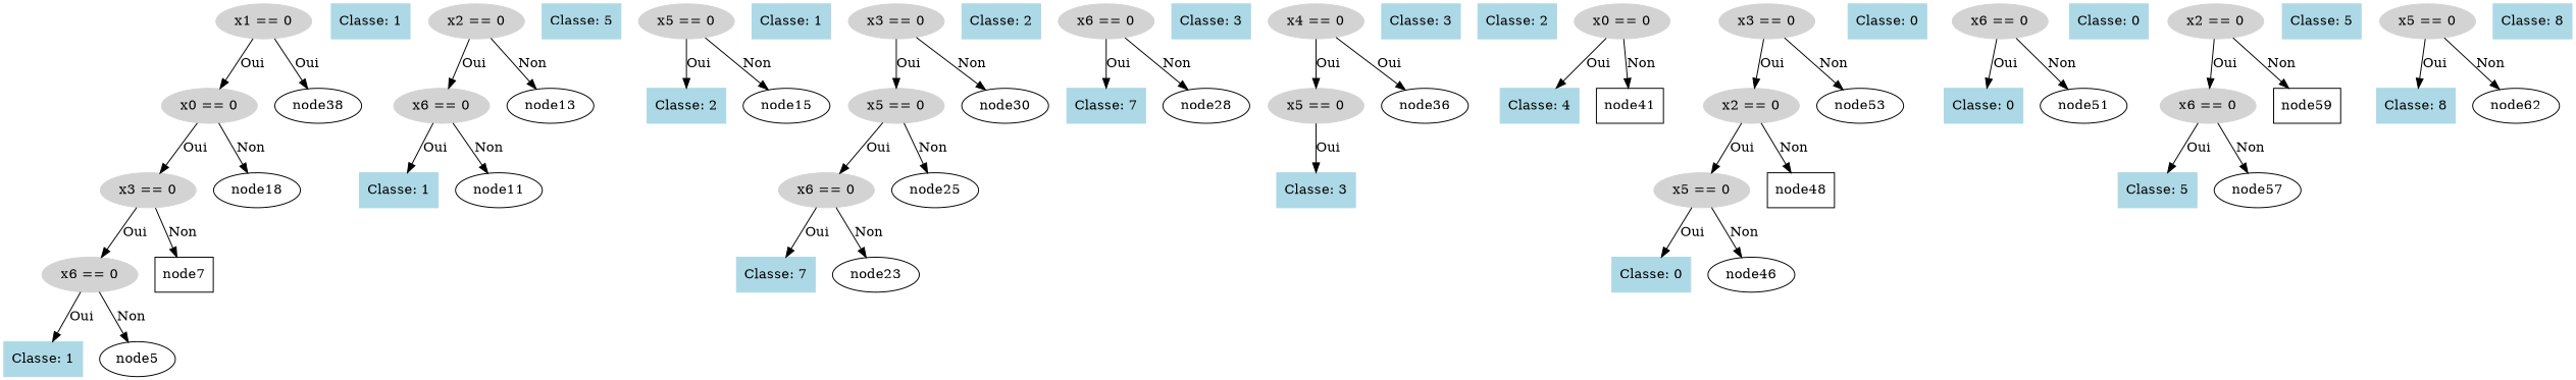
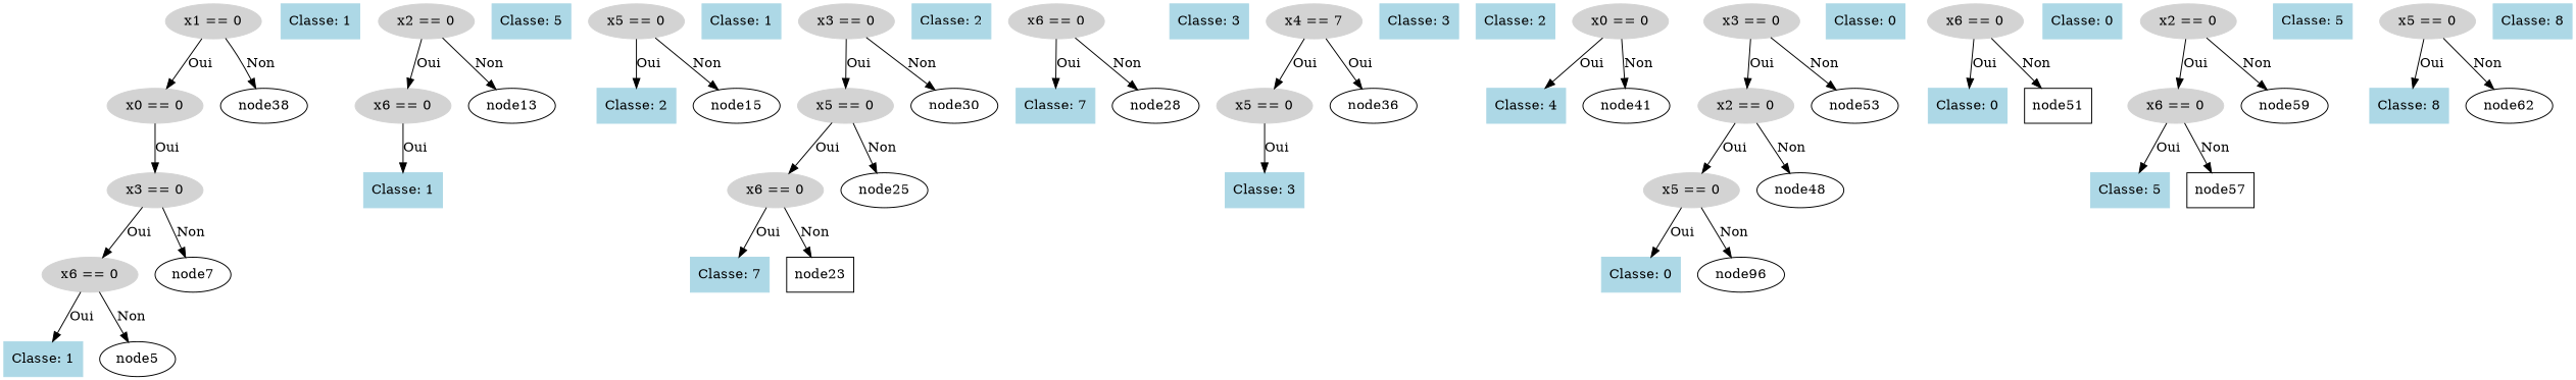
  digraph {
    node [color=lightblue shape=box style=filled]
    n1 [color=lightgray label="x1 == 0" shape=ellipse]
    n2 [color=lightgray label="x0 == 0" shape=ellipse]
    node38 [color="" shape="" style=""]
    n4 [color=lightgray label="x3 == 0" shape=ellipse]
-   node18 [color="" shape="" style=""]
    n6 [color=lightgray label="x6 == 0" shape=ellipse]
-   node7 [color="" style=""]
+   node7 [color="" shape="" style=""]
    n8 [label="Classe: 1"]
    node5 [color="" shape="" style=""]
    n10 [label="Classe: 1"]
    n11 [color=lightgray label="x2 == 0" shape=ellipse]
    n12 [color=lightgray label="x6 == 0" shape=ellipse]
    node13 [color="" shape="" style=""]
    n14 [label="Classe: 1"]
-   node11 [color="" shape="" style=""]
    n16 [label="Classe: 5"]
    n17 [color=lightgray label="x5 == 0" shape=ellipse]
    n18 [label="Classe: 2"]
    n19 [label=node15 color="" shape="" style=""]
    n20 [label="Classe: 1"]
    n21 [color=lightgray label="x3 == 0" shape=ellipse]
    n22 [color=lightgray label="x5 == 0" shape=ellipse]
    node30 [color="" shape="" style=""]
    n24 [color=lightgray label="x6 == 0" shape=ellipse]
    node25 [color="" shape="" style=""]
    n26 [label="Classe: 7"]
-   node23 [color="" shape="" style=""]
+   node23 [color="" style=""]
    n28 [label="Classe: 2"]
    n29 [color=lightgray label="x6 == 0" shape=ellipse]
    n30 [label="Classe: 7"]
    node28 [color="" shape="" style=""]
    n32 [label="Classe: 3"]
-   n33 [color=lightgray label="x4 == 0" shape=ellipse]
+   n33 [color=lightgray label="x4 == 7" shape=ellipse]
    n34 [color=lightgray label="x5 == 0" shape=ellipse]
    node36 [color="" shape="" style=""]
    n36 [label="Classe: 3"]
    n37 [label="Classe: 3"]
    n38 [label="Classe: 2"]
    n39 [color=lightgray label="x0 == 0" shape=ellipse]
    n40 [label="Classe: 4"]
-   node41 [color="" style=""]
+   node41 [color="" shape="" style=""]
    n42 [color=lightgray label="x3 == 0" shape=ellipse]
    n43 [color=lightgray label="x2 == 0" shape=ellipse]
    node53 [color="" shape="" style=""]
    n45 [color=lightgray label="x5 == 0" shape=ellipse]
-   node48 [color="" style=""]
+   node48 [color="" shape="" style=""]
    n47 [label="Classe: 0"]
-   node46 [color="" shape="" style=""]
+   node46 [label=node96 color="" shape="" style=""]
    n49 [label="Classe: 0"]
    n50 [color=lightgray label="x6 == 0" shape=ellipse]
    n51 [label="Classe: 0"]
-   node51 [color="" shape="" style=""]
+   node51 [color="" style=""]
    n53 [label="Classe: 0"]
    n54 [color=lightgray label="x2 == 0" shape=ellipse]
    n55 [color=lightgray label="x6 == 0" shape=ellipse]
-   node59 [color="" style=""]
+   node59 [color="" shape="" style=""]
    n57 [label="Classe: 5"]
-   node57 [color="" shape="" style=""]
+   node57 [color="" style=""]
    n59 [label="Classe: 5"]
    n60 [color=lightgray label="x5 == 0" shape=ellipse]
    n61 [label="Classe: 8"]
    node62 [color="" shape="" style=""]
    n63 [label="Classe: 8"]
    n1 -> n2 [label=Oui]
-   n1 -> node38 [label=Oui]
+   n1 -> node38 [label=Non]
    n2 -> n4 [label=Oui]
-   n2 -> node18 [label=Non]
    n4 -> n6 [label=Oui]
    n4 -> node7 [label=Non]
    n6 -> n8 [label=Oui]
    n6 -> node5 [label=Non]
    n11 -> n12 [label=Oui]
    n11 -> node13 [label=Non]
    n12 -> n14 [label=Oui]
-   n12 -> node11 [label=Non]
    n17 -> n18 [label=Oui]
    n17 -> n19 [label=Non]
    n21 -> n22 [label=Oui]
    n21 -> node30 [label=Non]
    n22 -> n24 [label=Oui]
    n22 -> node25 [label=Non]
    n24 -> n26 [label=Oui]
    n24 -> node23 [label=Non]
    n29 -> n30 [label=Oui]
    n29 -> node28 [label=Non]
    n33 -> n34 [label=Oui]
    n33 -> node36 [label=Oui]
    n34 -> n36 [label=Oui]
    n39 -> n40 [label=Oui]
    n39 -> node41 [label=Non]
    n42 -> n43 [label=Oui]
    n42 -> node53 [label=Non]
    n43 -> n45 [label=Oui]
    n43 -> node48 [label=Non]
    n45 -> n47 [label=Oui]
    n45 -> node46 [label=Non]
    n50 -> n51 [label=Oui]
    n50 -> node51 [label=Non]
    n54 -> n55 [label=Oui]
    n54 -> node59 [label=Non]
    n55 -> n57 [label=Oui]
    n55 -> node57 [label=Non]
    n60 -> n61 [label=Oui]
    n60 -> node62 [label=Non]
  }
